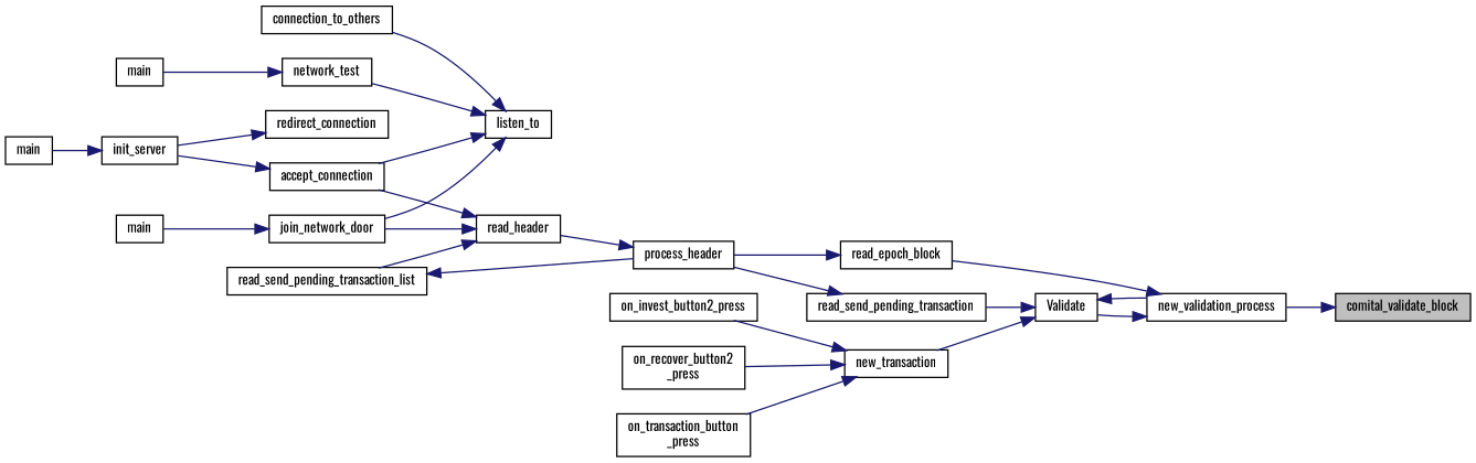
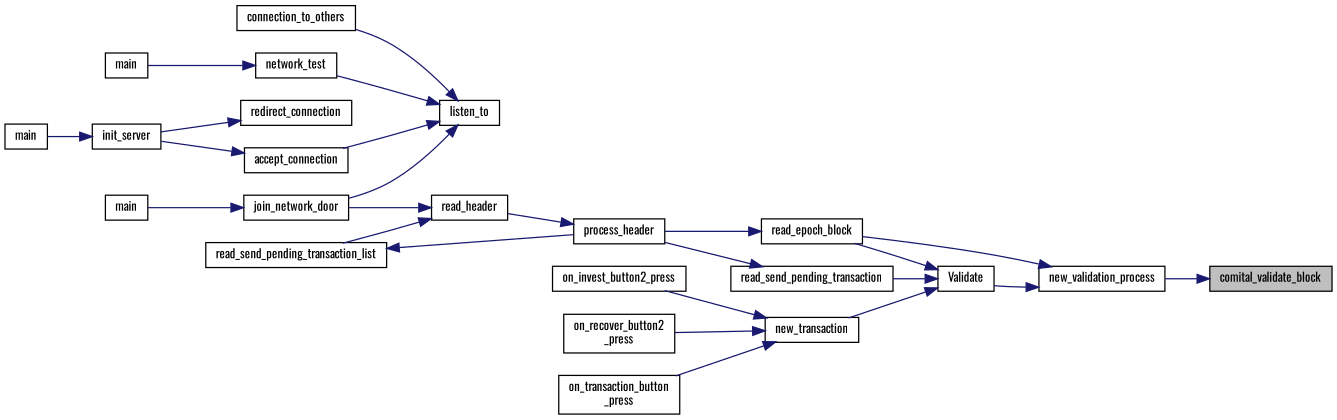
  digraph {
    fontname=Oswald
    rankdir=RL
    node [color=black fillcolor=white fontname=Oswald fontsize=10 shape=record style=filled]
    edge [color=midnightblue dir=back fontname=Oswald fontsize=10 labelfontname=Helvetica labelfontsize=10 style=solid]
    n1 [fillcolor=grey75 fontcolor=black height=0.2 label=comital_validate_block width=0.4]
    n2 [height=0.2 label=new_validation_process width=0.4]
    n3 [height=0.2 label=read_epoch_block width=0.4]
    n4 [height=0.2 label=Validate width=0.4]
    n5 [height=0.2 label=process_header width=0.4]
    n6 [height=0.2 label=new_transaction width=0.4]
    n7 [height=0.2 label=read_send_pending_transaction width=0.4]
    n8 [height=0.2 label=read_header width=0.4]
    n9 [height=0.2 label=accept_connection width=0.4]
    n10 [height=0.2 label=join_network_door width=0.4]
    n11 [height=0.2 label=read_send_pending_transaction_list width=0.4]
    n12 [height=0.2 label=init_server width=0.4]
    n13 [height=0.2 label=main width=0.4]
    n14 [height=0.2 label=redirect_connection width=0.4]
    n15 [height=0.2 label=main width=0.4]
    n16 [height=0.2 label=listen_to width=0.4]
    n17 [height=0.2 label=connection_to_others width=0.4]
    n18 [height=0.2 label=network_test width=0.4]
    n19 [height=0.2 label=main width=0.4]
    n20 [height=0.2 label=on_invest_button2_press width=0.4]
    n21 [height=0.2 label="on_recover_button2\l_press" width=0.4]
    n22 [height=0.2 label="on_transaction_button\l_press" width=0.4]
    n1 -> n2
    n2 -> n3
    n2 -> n4
    n3 -> n5
-   n4 -> n2
+   n4 -> n3
    n4 -> n6
    n4 -> n7
    n5 -> n8
    n6 -> n20
    n6 -> n21
    n6 -> n22
    n7 -> n5
-   n8 -> n9
    n8 -> n10
    n8 -> n11
    n9 -> n12
    n10 -> n13
    n11 -> n5
    n12 -> n15
    n14 -> n12
    n16 -> n9
    n16 -> n10
    n16 -> n17
    n16 -> n18
    n18 -> n19
  }
